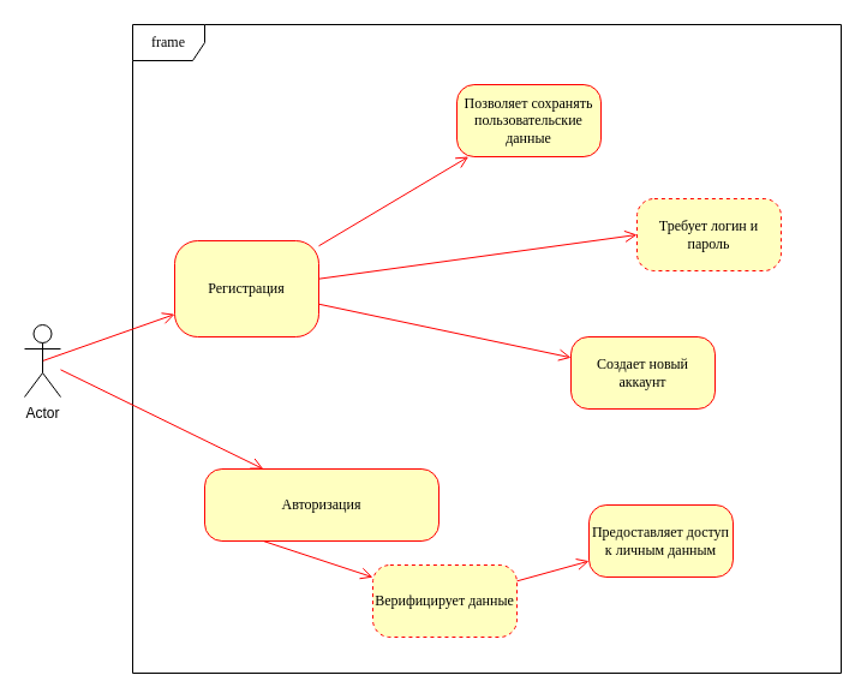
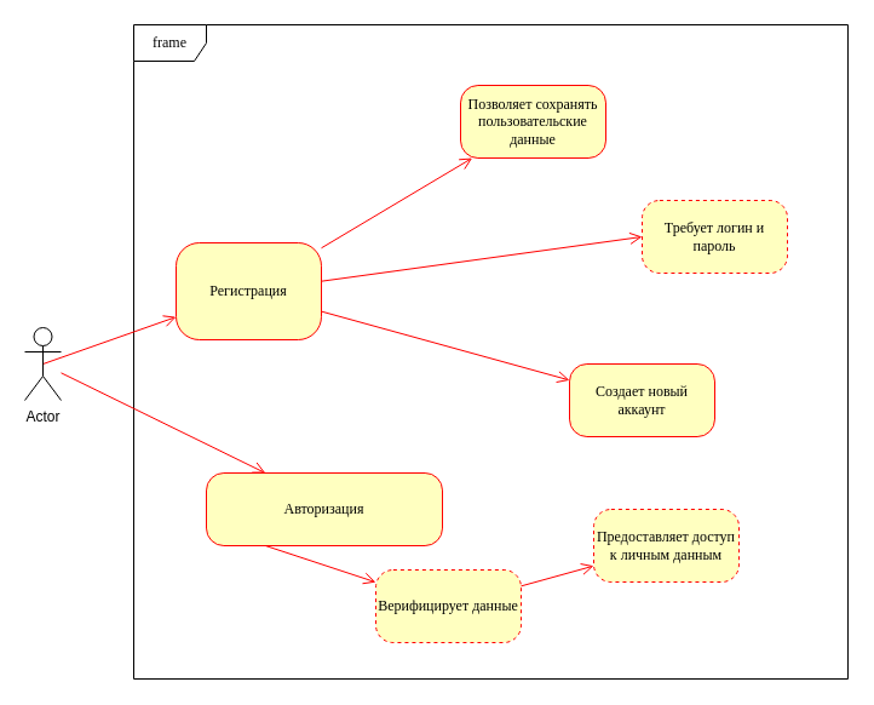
  <mxCell id="0" />
  <mxCell id="1" parent="0" />
  <mxCell id="2" value="frame" style="shape=umlFrame;whiteSpace=wrap;html=1;rounded=1;shadow=0;comic=0;labelBackgroundColor=none;strokeWidth=1;fontFamily=Verdana;fontSize=12;align=center;container=0;fillColor=none;" vertex="1" parent="1"><mxGeometry x="110" y="20" width="590" height="540" as="geometry" /></mxCell>
  <mxCell id="3" value="Авторизация" style="rounded=1;whiteSpace=wrap;html=1;arcSize=24;fillColor=#ffffc0;strokeColor=#ff0000;shadow=0;comic=0;labelBackgroundColor=none;fontFamily=Verdana;fontSize=12;fontColor=#000000;align=center;" vertex="1" parent="1"><mxGeometry x="170" y="390" width="195" height="60" as="geometry" /></mxCell>
  <mxCell id="4" value="Регистрация" style="rounded=1;whiteSpace=wrap;html=1;arcSize=24;fillColor=#ffffc0;strokeColor=#ff0000;shadow=0;comic=0;labelBackgroundColor=none;fontFamily=Verdana;fontSize=12;fontColor=#000000;align=center;" vertex="1" parent="1"><mxGeometry x="145" y="200" width="120" height="80" as="geometry" /></mxCell>
- <mxCell id="5" value="Создает новый аккаунт" style="rounded=1;whiteSpace=wrap;html=1;arcSize=24;fillColor=#ffffc0;strokeColor=#ff0000;shadow=0;comic=0;labelBackgroundColor=none;fontFamily=Verdana;fontSize=12;fontColor=#000000;align=center;" vertex="1" parent="1"><mxGeometry x="475" y="280" width="120" height="60" as="geometry" /></mxCell>
+ <mxCell id="5" value="Создает новый аккаунт" style="rounded=1;whiteSpace=wrap;html=1;arcSize=24;fillColor=#ffffc0;strokeColor=#ff0000;shadow=0;comic=0;labelBackgroundColor=none;fontFamily=Verdana;fontSize=12;fontColor=#000000;align=center;" vertex="1" parent="1"><mxGeometry x="470" y="300" width="120" height="60" as="geometry" /></mxCell>
  <mxCell id="6" style="html=1;labelBackgroundColor=none;endArrow=open;endSize=8;strokeColor=#ff0000;fontFamily=Verdana;fontSize=12;align=left;" edge="1" parent="1" source="4" target="7"><mxGeometry relative="1" as="geometry" /></mxCell>
  <mxCell id="7" value="Позволяет сохранять пользовательские данные" style="rounded=1;whiteSpace=wrap;html=1;arcSize=24;fillColor=#ffffc0;strokeColor=#ff0000;shadow=0;comic=0;labelBackgroundColor=none;fontFamily=Verdana;fontSize=12;fontColor=#000000;align=center;" vertex="1" parent="1"><mxGeometry x="380" y="70" width="120" height="60" as="geometry" /></mxCell>
  <mxCell id="8" value="Требует логин и пароль" style="rounded=1;whiteSpace=wrap;html=1;arcSize=24;fillColor=#ffffc0;strokeColor=#ff0000;shadow=0;comic=0;labelBackgroundColor=none;fontFamily=Verdana;fontSize=12;fontColor=#000000;align=center;dashed=1;" vertex="1" parent="1"><mxGeometry x="530" y="165" width="120" height="60" as="geometry" /></mxCell>
  <mxCell id="9" style="html=1;labelBackgroundColor=none;endArrow=open;endSize=8;strokeColor=#ff0000;fontFamily=Verdana;fontSize=12;align=left;exitX=0.5;exitY=0.5;exitDx=0;exitDy=0;exitPerimeter=0;" edge="1" parent="1" source="14" target="4"><mxGeometry relative="1" as="geometry"><mxPoint x="180" y="210" as="sourcePoint" /></mxGeometry></mxCell>
  <mxCell id="10" style="html=1;labelBackgroundColor=none;endArrow=open;endSize=8;strokeColor=#ff0000;fontFamily=Verdana;fontSize=12;align=left;" edge="1" parent="1" source="4" target="5"><mxGeometry relative="1" as="geometry" /></mxCell>
  <mxCell id="11" style="html=1;entryX=0.25;entryY=0;labelBackgroundColor=none;endArrow=open;endSize=8;strokeColor=#ff0000;fontFamily=Verdana;fontSize=12;align=left;entryDx=0;entryDy=0;" edge="1" parent="1" source="14" target="3"><mxGeometry relative="1" as="geometry" /></mxCell>
  <mxCell id="12" style="html=1;entryX=0;entryY=0.5;labelBackgroundColor=none;endArrow=open;endSize=8;strokeColor=#ff0000;fontFamily=Verdana;fontSize=12;align=left;" edge="1" parent="1" source="4" target="8"><mxGeometry relative="1" as="geometry" /></mxCell>
  <mxCell id="13" style="html=1;labelBackgroundColor=none;endArrow=open;endSize=8;strokeColor=#ff0000;fontFamily=Verdana;fontSize=12;align=left;exitX=0.25;exitY=1;" edge="1" parent="1" source="3" target="15"><mxGeometry relative="1" as="geometry"><mxPoint x="370" y="575" as="sourcePoint" /><mxPoint x="290.667" y="555" as="targetPoint" /></mxGeometry></mxCell>
  <mxCell id="14" value="Actor" style="shape=umlActor;verticalLabelPosition=bottom;verticalAlign=top;html=1;outlineConnect=0;" vertex="1" parent="1"><mxGeometry x="20" y="270" width="30" height="60" as="geometry" /></mxCell>
  <mxCell id="15" value="Верифицирует данные" style="rounded=1;whiteSpace=wrap;html=1;arcSize=24;fillColor=#ffffc0;strokeColor=#ff0000;shadow=0;comic=0;labelBackgroundColor=none;fontFamily=Verdana;fontSize=12;fontColor=#000000;align=center;dashed=1;" vertex="1" parent="1"><mxGeometry x="310" y="470" width="120" height="60" as="geometry" /></mxCell>
- <mxCell id="16" value="Предоставляет доступ к личным данным" style="rounded=1;whiteSpace=wrap;html=1;arcSize=24;fillColor=#ffffc0;strokeColor=#ff0000;shadow=0;comic=0;labelBackgroundColor=none;fontFamily=Verdana;fontSize=12;fontColor=#000000;align=center;" vertex="1" parent="1"><mxGeometry x="490" y="420" width="120" height="60" as="geometry" /></mxCell>
+ <mxCell id="16" value="Предоставляет доступ к личным данным" style="rounded=1;whiteSpace=wrap;html=1;arcSize=24;fillColor=#ffffc0;strokeColor=#ff0000;shadow=0;comic=0;labelBackgroundColor=none;fontFamily=Verdana;fontSize=12;fontColor=#000000;align=center;dashed=1;" vertex="1" parent="1"><mxGeometry x="490" y="420" width="120" height="60" as="geometry" /></mxCell>
  <mxCell id="17" style="html=1;labelBackgroundColor=none;endArrow=open;endSize=8;strokeColor=#ff0000;fontFamily=Verdana;fontSize=12;align=left;" edge="1" parent="1" source="15" target="16"><mxGeometry relative="1" as="geometry"><mxPoint x="310" y="570" as="sourcePoint" /><mxPoint x="210" y="460" as="targetPoint" /></mxGeometry></mxCell>
